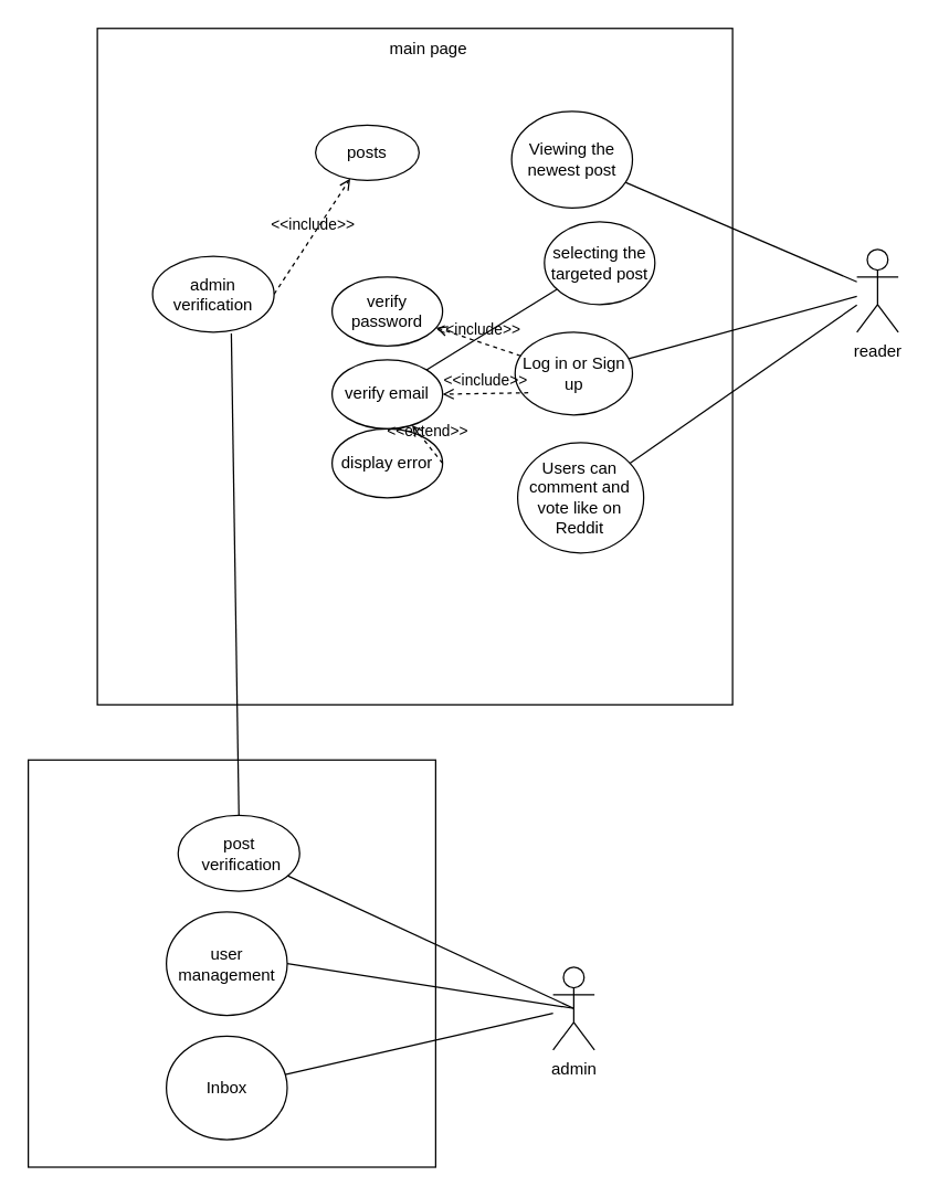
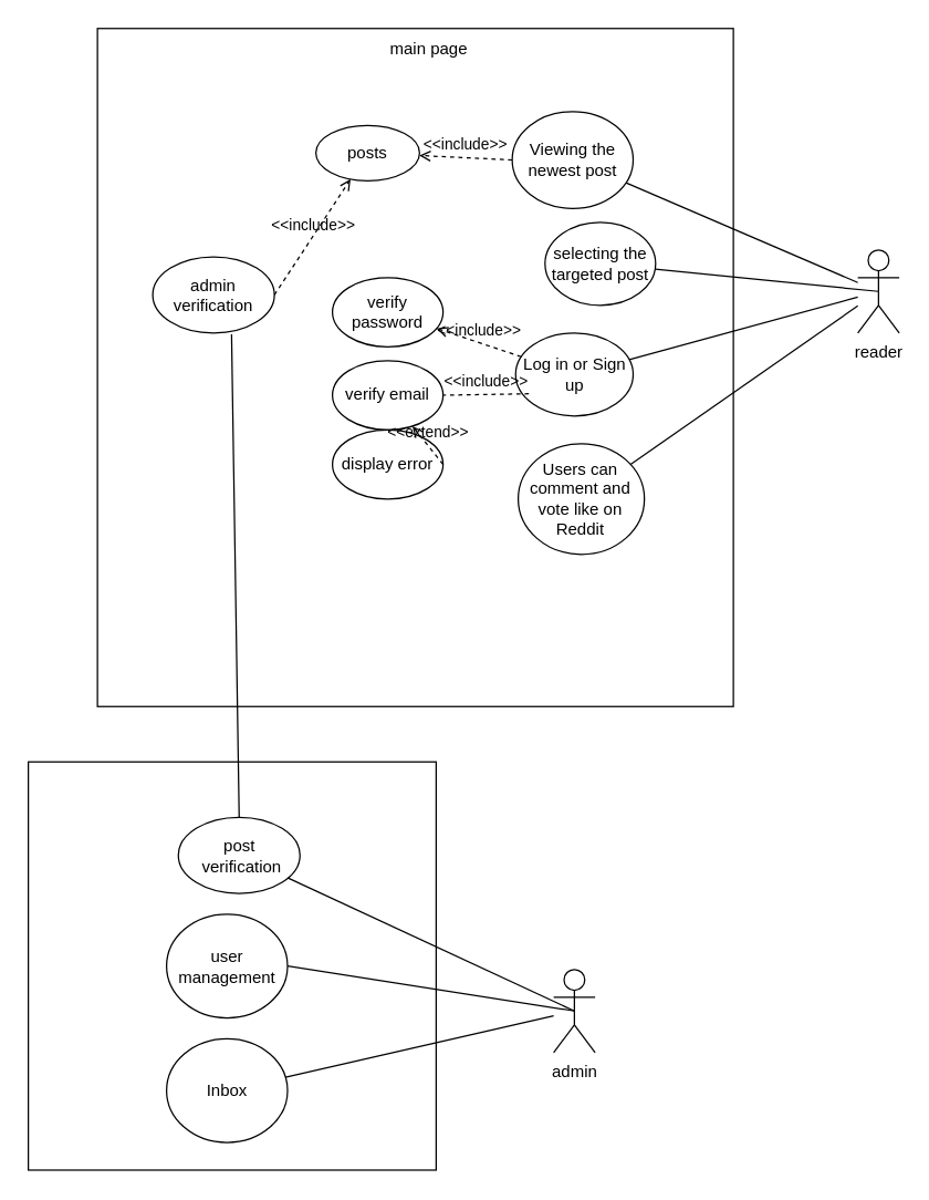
  <mxCell id="0" />
  <mxCell id="1" parent="0" />
  <mxCell id="2" value="&lt;span&gt;&lt;span data-dobid=&quot;hdw&quot;&gt;reader&lt;/span&gt;&lt;/span&gt;" style="shape=umlActor;verticalLabelPosition=bottom;verticalAlign=top;html=1;outlineConnect=0;" vertex="1" parent="1"><mxGeometry x="620" y="180" width="30" height="60" as="geometry" /></mxCell>
  <mxCell id="3" value="" style="rounded=0;whiteSpace=wrap;html=1;" vertex="1" parent="1"><mxGeometry x="70" y="20" width="460" height="490" as="geometry" /></mxCell>
  <mxCell id="4" value="main page" style="text;html=1;align=center;verticalAlign=middle;whiteSpace=wrap;rounded=0;" vertex="1" parent="1"><mxGeometry x="280" y="20" width="60" height="30" as="geometry" /></mxCell>
  <mxCell id="5" value="Viewing the newest post" style="ellipse;html=1;whiteSpace=wrap;" vertex="1" parent="1"><mxGeometry x="370" y="80" width="87.5" height="70" as="geometry" /></mxCell>
  <mxCell id="6" value="selecting the targeted post" style="ellipse;html=1;whiteSpace=wrap;" vertex="1" parent="1"><mxGeometry x="393.75" y="160" width="80" height="60" as="geometry" /></mxCell>
  <mxCell id="7" value="Log in or Sign up" style="ellipse;html=1;whiteSpace=wrap;" vertex="1" parent="1"><mxGeometry x="372.5" y="240" width="85" height="60" as="geometry" /></mxCell>
  <mxCell id="8" value="Users can comment and vote like on Reddit" style="ellipse;html=1;whiteSpace=wrap;" vertex="1" parent="1"><mxGeometry x="374.38" y="320" width="91.25" height="80" as="geometry" /></mxCell>
  <mxCell id="9" value="" style="endArrow=none;html=1;rounded=0;" edge="1" parent="1" source="5" target="2"><mxGeometry width="50" height="50" relative="1" as="geometry"><mxPoint x="240" y="400" as="sourcePoint" /><mxPoint x="290" y="350" as="targetPoint" /></mxGeometry></mxCell>
- <mxCell id="10" value="" style="endArrow=none;html=1;rounded=0;" edge="1" parent="1" source="6" target="15"><mxGeometry width="50" height="50" relative="1" as="geometry"><mxPoint x="240" y="400" as="sourcePoint" /><mxPoint x="290" y="350" as="targetPoint" /></mxGeometry></mxCell>
+ <mxCell id="10" value="" style="endArrow=none;html=1;rounded=0;entryX=0.5;entryY=0.5;entryDx=0;entryDy=0;entryPerimeter=0;" edge="1" parent="1" source="6" target="2"><mxGeometry width="50" height="50" relative="1" as="geometry"><mxPoint x="240" y="400" as="sourcePoint" /><mxPoint x="290" y="350" as="targetPoint" /></mxGeometry></mxCell>
  <mxCell id="11" value="" style="endArrow=none;html=1;rounded=0;" edge="1" parent="1" source="7" target="2"><mxGeometry width="50" height="50" relative="1" as="geometry"><mxPoint x="240" y="400" as="sourcePoint" /><mxPoint x="290" y="350" as="targetPoint" /></mxGeometry></mxCell>
  <mxCell id="12" value="" style="endArrow=none;html=1;rounded=0;" edge="1" parent="1" source="8" target="2"><mxGeometry width="50" height="50" relative="1" as="geometry"><mxPoint x="-20" y="450" as="sourcePoint" /><mxPoint x="30" y="400" as="targetPoint" /></mxGeometry></mxCell>
  <mxCell id="13" value="verify password" style="ellipse;html=1;whiteSpace=wrap;" vertex="1" parent="1"><mxGeometry x="240" y="200" width="80" height="50" as="geometry" /></mxCell>
  <mxCell id="14" value="&amp;lt;&amp;lt;include&amp;gt;&amp;gt;" style="html=1;verticalAlign=bottom;labelBackgroundColor=none;endArrow=open;endFill=0;dashed=1;rounded=0;" edge="1" parent="1" source="7" target="13"><mxGeometry width="160" relative="1" as="geometry"><mxPoint x="190" y="370" as="sourcePoint" /><mxPoint x="350" y="370" as="targetPoint" /></mxGeometry></mxCell>
  <mxCell id="15" value="verify email" style="ellipse;html=1;whiteSpace=wrap;" vertex="1" parent="1"><mxGeometry x="240" y="260" width="80" height="50" as="geometry" /></mxCell>
  <mxCell id="16" value="display error" style="ellipse;html=1;whiteSpace=wrap;" vertex="1" parent="1"><mxGeometry x="240" y="310" width="80" height="50" as="geometry" /></mxCell>
- <mxCell id="17" value="&amp;lt;&amp;lt;include&amp;gt;&amp;gt;" style="html=1;verticalAlign=bottom;labelBackgroundColor=none;endArrow=open;endFill=0;dashed=1;rounded=0;exitX=0.112;exitY=0.733;exitDx=0;exitDy=0;exitPerimeter=0;entryX=1;entryY=0.5;entryDx=0;entryDy=0;" edge="1" parent="1" source="7" target="15"><mxGeometry width="160" relative="1" as="geometry"><mxPoint x="190" y="370" as="sourcePoint" /><mxPoint x="350" y="370" as="targetPoint" /></mxGeometry></mxCell>
+ <mxCell id="17" value="&amp;lt;&amp;lt;include&amp;gt;&amp;gt;" style="html=1;verticalAlign=bottom;labelBackgroundColor=none;endArrow=none;endFill=0;dashed=1;rounded=0;exitX=0.112;exitY=0.733;exitDx=0;exitDy=0;exitPerimeter=0;entryX=1;entryY=0.5;entryDx=0;entryDy=0;" edge="1" parent="1" source="7" target="15"><mxGeometry width="160" relative="1" as="geometry"><mxPoint x="190" y="370" as="sourcePoint" /><mxPoint x="350" y="370" as="targetPoint" /></mxGeometry></mxCell>
  <mxCell id="18" value="&amp;lt;&amp;lt;extend&amp;gt;&amp;gt;" style="html=1;verticalAlign=bottom;labelBackgroundColor=none;endArrow=open;endFill=0;dashed=1;rounded=0;exitX=1;exitY=0.5;exitDx=0;exitDy=0;" edge="1" parent="1" source="16" target="15"><mxGeometry width="160" relative="1" as="geometry"><mxPoint x="190" y="370" as="sourcePoint" /><mxPoint x="350" y="370" as="targetPoint" /></mxGeometry></mxCell>
  <mxCell id="19" value="posts" style="ellipse;html=1;whiteSpace=wrap;" vertex="1" parent="1"><mxGeometry x="228" y="90" width="75" height="40" as="geometry" /></mxCell>
+ <mxCell id="20" value="&amp;lt;&amp;lt;include&amp;gt;&amp;gt;" style="html=1;verticalAlign=bottom;labelBackgroundColor=none;endArrow=open;endFill=0;dashed=1;rounded=0;exitX=0;exitY=0.5;exitDx=0;exitDy=0;" edge="1" parent="1" source="5" target="19"><mxGeometry width="160" relative="1" as="geometry"><mxPoint x="240" y="340" as="sourcePoint" /><mxPoint x="400" y="340" as="targetPoint" /></mxGeometry></mxCell>
  <mxCell id="21" value="admin verification" style="ellipse;html=1;whiteSpace=wrap;" vertex="1" parent="1"><mxGeometry x="110" y="185" width="88" height="55" as="geometry" /></mxCell>
  <mxCell id="22" value="&amp;lt;&amp;lt;include&amp;gt;&amp;gt;" style="html=1;verticalAlign=bottom;labelBackgroundColor=none;endArrow=open;endFill=0;dashed=1;rounded=0;exitX=1;exitY=0.5;exitDx=0;exitDy=0;" edge="1" parent="1" source="21" target="19"><mxGeometry width="160" relative="1" as="geometry"><mxPoint x="200" y="170" as="sourcePoint" /><mxPoint x="360" y="170" as="targetPoint" /></mxGeometry></mxCell>
  <mxCell id="23" value="&#10;Inbox&#10;&#10;" style="whiteSpace=wrap;html=1;aspect=fixed;" vertex="1" parent="1"><mxGeometry x="20" y="550" width="295" height="295" as="geometry" /></mxCell>
  <mxCell id="24" value="&lt;div&gt;post&lt;/div&gt;&lt;div&gt;&amp;nbsp;verification&lt;/div&gt;" style="ellipse;html=1;whiteSpace=wrap;" vertex="1" parent="1"><mxGeometry x="128.5" y="590" width="88" height="55" as="geometry" /></mxCell>
  <mxCell id="25" value="" style="endArrow=none;html=1;rounded=0;exitX=0.5;exitY=0;exitDx=0;exitDy=0;entryX=0.648;entryY=1.018;entryDx=0;entryDy=0;entryPerimeter=0;" edge="1" parent="1" source="24" target="21"><mxGeometry width="50" height="50" relative="1" as="geometry"><mxPoint x="410" y="530" as="sourcePoint" /><mxPoint x="460" y="480" as="targetPoint" /></mxGeometry></mxCell>
  <mxCell id="26" value="user management" style="ellipse;html=1;whiteSpace=wrap;" vertex="1" parent="1"><mxGeometry x="120" y="660" width="87.5" height="75" as="geometry" /></mxCell>
  <mxCell id="27" value="Inbox" style="ellipse;html=1;whiteSpace=wrap;" vertex="1" parent="1"><mxGeometry x="120" y="750" width="87.5" height="75" as="geometry" /></mxCell>
  <mxCell id="28" value="admin" style="shape=umlActor;verticalLabelPosition=bottom;verticalAlign=top;html=1;outlineConnect=0;" vertex="1" parent="1"><mxGeometry x="400" y="700" width="30" height="60" as="geometry" /></mxCell>
  <mxCell id="29" value="" style="endArrow=none;html=1;rounded=0;entryX=0.5;entryY=0.5;entryDx=0;entryDy=0;entryPerimeter=0;" edge="1" parent="1" source="24" target="28"><mxGeometry width="50" height="50" relative="1" as="geometry"><mxPoint x="410" y="680" as="sourcePoint" /><mxPoint x="460" y="630" as="targetPoint" /></mxGeometry></mxCell>
  <mxCell id="30" value="" style="endArrow=none;html=1;rounded=0;exitX=1;exitY=0.5;exitDx=0;exitDy=0;entryX=0.5;entryY=0.5;entryDx=0;entryDy=0;entryPerimeter=0;" edge="1" parent="1" source="26" target="28"><mxGeometry width="50" height="50" relative="1" as="geometry"><mxPoint x="380" y="860" as="sourcePoint" /><mxPoint x="430" y="810" as="targetPoint" /></mxGeometry></mxCell>
  <mxCell id="31" value="" style="endArrow=none;html=1;rounded=0;" edge="1" parent="1" source="27" target="28"><mxGeometry width="50" height="50" relative="1" as="geometry"><mxPoint x="400" y="900" as="sourcePoint" /><mxPoint x="450" y="850" as="targetPoint" /></mxGeometry></mxCell>
